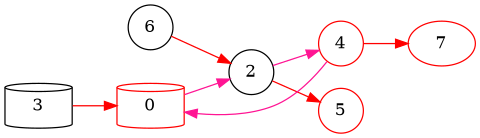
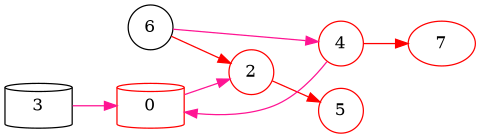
  digraph {
    rankdir=LR
    node [color=red shape=circle]
    edge [color=red]
    0 [shape=cylinder]
-   2 [color=black]
+   2
    5
    4
    7 [shape=ellipse]
    3 [shape=cylinder color=""]
    6 [color=""]
    0 -> 2 [color=deeppink]
    2 -> 5
-   2 -> 4 [color=deeppink]
+   6 -> 4 [color=deeppink]
    4 -> 0 [color=deeppink]
    4 -> 7
-   3 -> 0
+   3 -> 0 [color=deeppink]
    6 -> 2
  }
